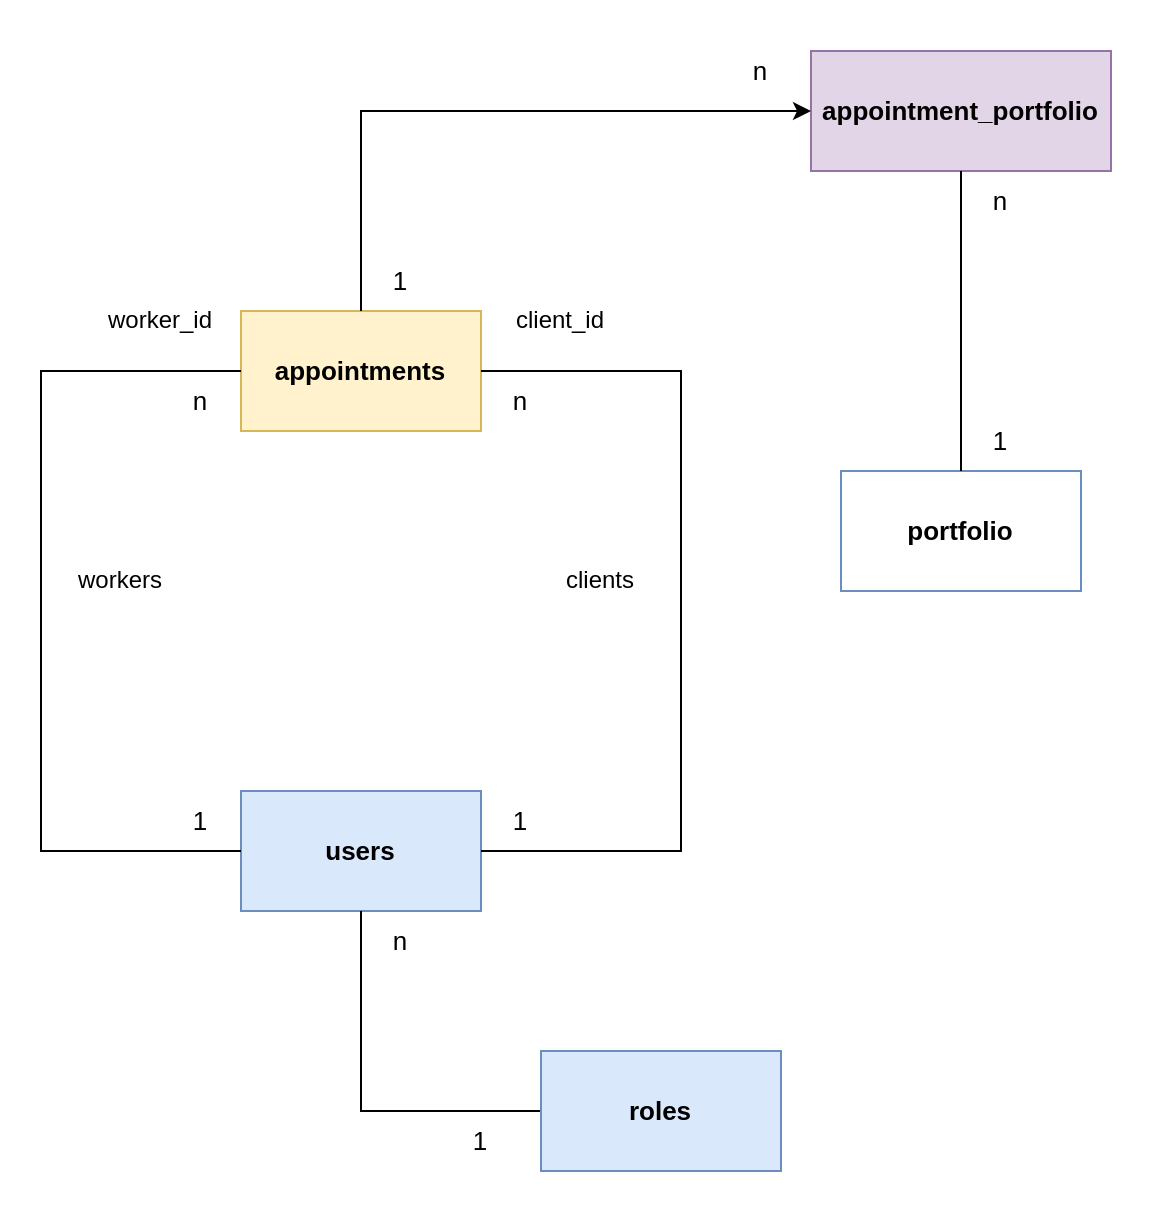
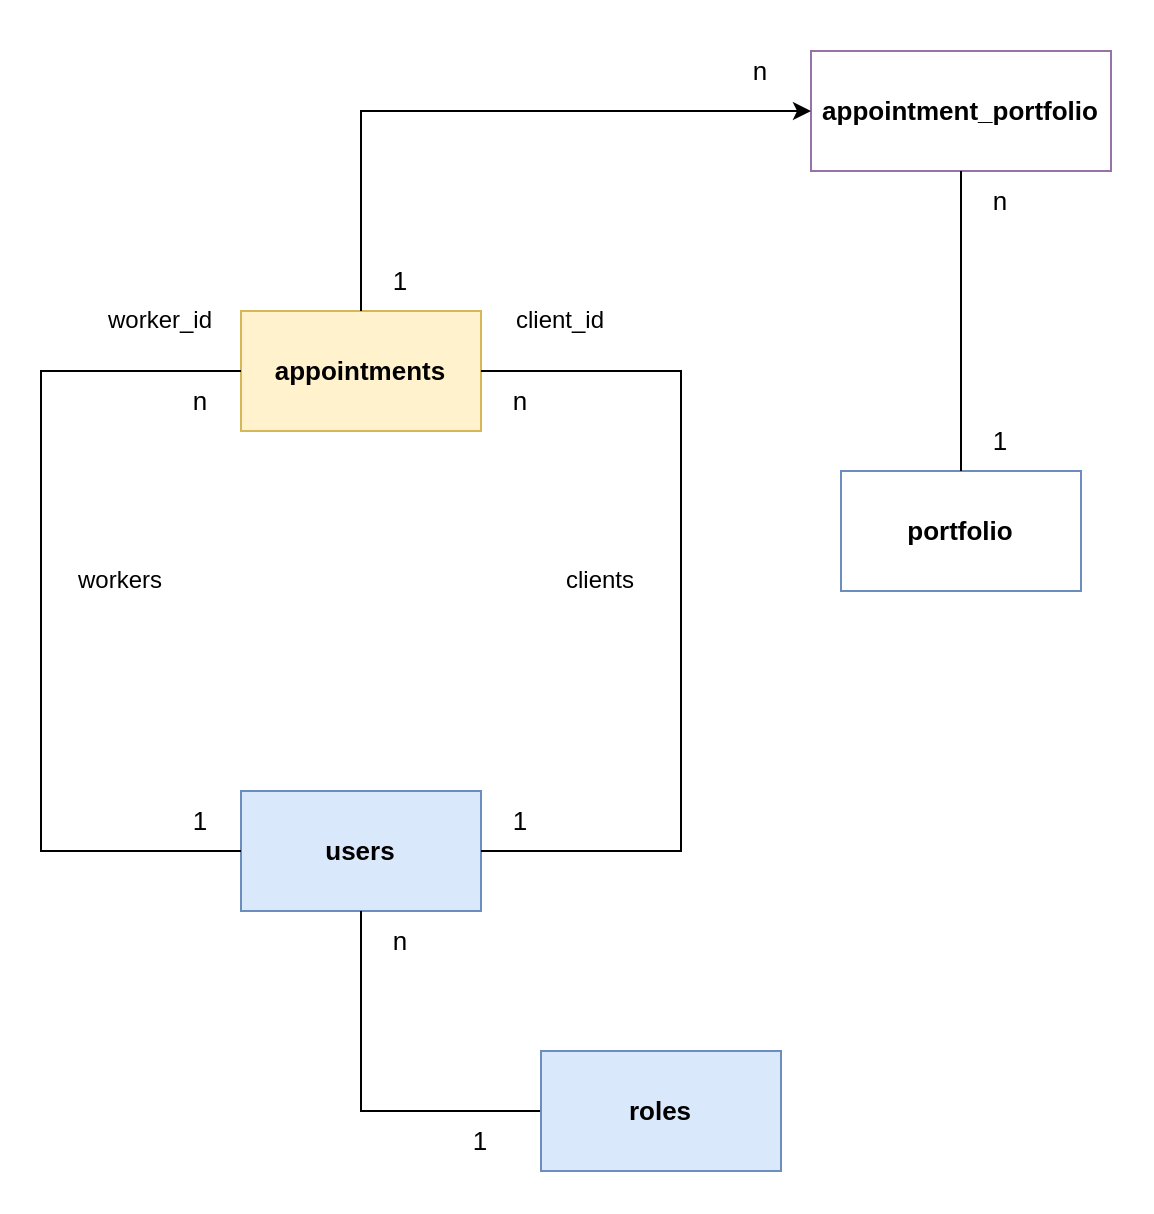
  <mxCell id="0" />
  <mxCell id="1" parent="0" />
  <mxCell id="2" value="users" style="rounded=0;whiteSpace=wrap;html=1;fontStyle=1;fillColor=#dae8fc;strokeColor=#6c8ebf;fontSize=13;" parent="1" vertex="1"><mxGeometry x="120" y="395" width="120" height="60" as="geometry" /></mxCell>
  <mxCell id="3" value="" style="endArrow=none;html=1;rounded=0;exitX=0.5;exitY=1;exitDx=0;exitDy=0;" parent="1" source="2" edge="1"><mxGeometry width="50" height="50" relative="1" as="geometry"><mxPoint x="180" y="555" as="sourcePoint" /><mxPoint x="270" y="555" as="targetPoint" /><Array as="points"><mxPoint x="180" y="555" /></Array></mxGeometry></mxCell>
  <mxCell id="4" value="roles" style="rounded=0;whiteSpace=wrap;html=1;fillColor=#dae8fc;strokeColor=#6c8ebf;fontStyle=1;fontSize=13;" parent="1" vertex="1"><mxGeometry x="270" y="525" width="120" height="60" as="geometry" /></mxCell>
  <mxCell id="5" value="1" style="text;html=1;strokeColor=none;fillColor=none;align=center;verticalAlign=middle;whiteSpace=wrap;rounded=0;fontSize=13;" parent="1" vertex="1"><mxGeometry x="210" y="555" width="60" height="30" as="geometry" /></mxCell>
  <mxCell id="6" value="n" style="text;html=1;strokeColor=none;fillColor=none;align=center;verticalAlign=middle;whiteSpace=wrap;rounded=0;fontSize=13;" parent="1" vertex="1"><mxGeometry x="170" y="455" width="60" height="30" as="geometry" /></mxCell>
  <mxCell id="7" value="1" style="text;html=1;strokeColor=none;fillColor=none;align=center;verticalAlign=middle;whiteSpace=wrap;rounded=0;fontSize=13;" parent="1" vertex="1"><mxGeometry x="230" y="395" width="60" height="30" as="geometry" /></mxCell>
  <mxCell id="8" value="1" style="text;html=1;strokeColor=none;fillColor=none;align=center;verticalAlign=middle;whiteSpace=wrap;rounded=0;fontSize=13;" parent="1" vertex="1"><mxGeometry x="70" y="395" width="60" height="30" as="geometry" /></mxCell>
  <mxCell id="9" value="appointments" style="rounded=0;whiteSpace=wrap;html=1;fillColor=#fff2cc;strokeColor=#d6b656;fontStyle=1;fontSize=13;" parent="1" vertex="1"><mxGeometry x="120" y="155" width="120" height="60" as="geometry" /></mxCell>
  <mxCell id="10" value="" style="endArrow=none;html=1;rounded=0;entryX=0;entryY=0.5;entryDx=0;entryDy=0;exitX=0;exitY=0.5;exitDx=0;exitDy=0;" parent="1" source="2" target="9" edge="1"><mxGeometry width="50" height="50" relative="1" as="geometry"><mxPoint x="60" y="425" as="sourcePoint" /><mxPoint x="250" y="365" as="targetPoint" /><Array as="points"><mxPoint x="20" y="425" /><mxPoint x="20" y="185" /></Array></mxGeometry></mxCell>
  <mxCell id="11" value="" style="endArrow=none;html=1;rounded=0;entryX=1;entryY=0.5;entryDx=0;entryDy=0;exitX=1;exitY=0.5;exitDx=0;exitDy=0;" parent="1" source="9" target="2" edge="1"><mxGeometry width="50" height="50" relative="1" as="geometry"><mxPoint x="200" y="415" as="sourcePoint" /><mxPoint x="340" y="275" as="targetPoint" /><Array as="points"><mxPoint x="340" y="185" /><mxPoint x="340" y="425" /></Array></mxGeometry></mxCell>
  <mxCell id="12" value="n" style="text;html=1;strokeColor=none;fillColor=none;align=center;verticalAlign=middle;whiteSpace=wrap;rounded=0;fontSize=13;" parent="1" vertex="1"><mxGeometry x="230" y="185" width="60" height="30" as="geometry" /></mxCell>
  <mxCell id="13" value="n" style="text;html=1;strokeColor=none;fillColor=none;align=center;verticalAlign=middle;whiteSpace=wrap;rounded=0;fontSize=13;" parent="1" vertex="1"><mxGeometry x="70" y="185" width="60" height="30" as="geometry" /></mxCell>
- <mxCell id="14" value="appointment_portfolio" style="rounded=0;whiteSpace=wrap;html=1;fillColor=#e1d5e7;strokeColor=#9673a6;fontStyle=1;fontSize=13;" parent="1" vertex="1"><mxGeometry x="405" y="25" width="150" height="60" as="geometry" /></mxCell>
+ <mxCell id="14" value="appointment_portfolio" style="rounded=0;whiteSpace=wrap;html=1;fillColor=#ffffff;strokeColor=#9673a6;fontStyle=1;fontSize=13;" parent="1" vertex="1"><mxGeometry x="405" y="25" width="150" height="60" as="geometry" /></mxCell>
  <mxCell id="15" value="portfolio" style="rounded=0;whiteSpace=wrap;html=1;fillColor=#ffffff;strokeColor=#6c8ebf;fontStyle=1;fontSize=13;" parent="1" vertex="1"><mxGeometry x="420" y="235" width="120" height="60" as="geometry" /></mxCell>
  <mxCell id="16" value="" style="endArrow=classic;html=1;rounded=0;exitX=0.5;exitY=0;exitDx=0;exitDy=0;entryX=0;entryY=0.5;entryDx=0;entryDy=0;" parent="1" source="9" target="14" edge="1"><mxGeometry width="50" height="50" relative="1" as="geometry"><mxPoint x="250" y="335" as="sourcePoint" /><mxPoint x="300" y="285" as="targetPoint" /><Array as="points"><mxPoint x="180" y="55" /></Array></mxGeometry></mxCell>
  <mxCell id="17" value="" style="endArrow=none;html=1;rounded=0;entryX=0.5;entryY=1;entryDx=0;entryDy=0;exitX=0.5;exitY=0;exitDx=0;exitDy=0;" parent="1" source="15" target="14" edge="1"><mxGeometry width="50" height="50" relative="1" as="geometry"><mxPoint x="200" y="325" as="sourcePoint" /><mxPoint x="250" y="275" as="targetPoint" /></mxGeometry></mxCell>
  <mxCell id="18" value="1" style="text;html=1;strokeColor=none;fillColor=none;align=center;verticalAlign=middle;whiteSpace=wrap;rounded=0;fontSize=13;" parent="1" vertex="1"><mxGeometry x="170" y="125" width="60" height="30" as="geometry" /></mxCell>
  <mxCell id="19" value="n" style="text;html=1;strokeColor=none;fillColor=none;align=center;verticalAlign=middle;whiteSpace=wrap;rounded=0;fontSize=13;" parent="1" vertex="1"><mxGeometry x="350" y="20" width="60" height="30" as="geometry" /></mxCell>
  <mxCell id="20" value="workers" style="text;html=1;strokeColor=none;fillColor=none;align=center;verticalAlign=middle;whiteSpace=wrap;rounded=0;" parent="1" vertex="1"><mxGeometry x="30" y="275" width="60" height="30" as="geometry" /></mxCell>
  <mxCell id="21" value="clients" style="text;html=1;strokeColor=none;fillColor=none;align=center;verticalAlign=middle;whiteSpace=wrap;rounded=0;" parent="1" vertex="1"><mxGeometry x="270" y="275" width="60" height="30" as="geometry" /></mxCell>
  <mxCell id="22" value="1" style="text;html=1;strokeColor=none;fillColor=none;align=center;verticalAlign=middle;whiteSpace=wrap;rounded=0;fontSize=13;" parent="1" vertex="1"><mxGeometry x="470" y="205" width="60" height="30" as="geometry" /></mxCell>
  <mxCell id="23" value="n" style="text;html=1;strokeColor=none;fillColor=none;align=center;verticalAlign=middle;whiteSpace=wrap;rounded=0;fontSize=13;" parent="1" vertex="1"><mxGeometry x="470" y="85" width="60" height="30" as="geometry" /></mxCell>
  <mxCell id="24" value="worker_id" style="text;html=1;strokeColor=none;fillColor=none;align=center;verticalAlign=middle;whiteSpace=wrap;rounded=0;" parent="1" vertex="1"><mxGeometry x="50" y="145" width="60" height="30" as="geometry" /></mxCell>
  <mxCell id="25" value="client_id" style="text;html=1;strokeColor=none;fillColor=none;align=center;verticalAlign=middle;whiteSpace=wrap;rounded=0;" parent="1" vertex="1"><mxGeometry x="250" y="145" width="60" height="30" as="geometry" /></mxCell>
